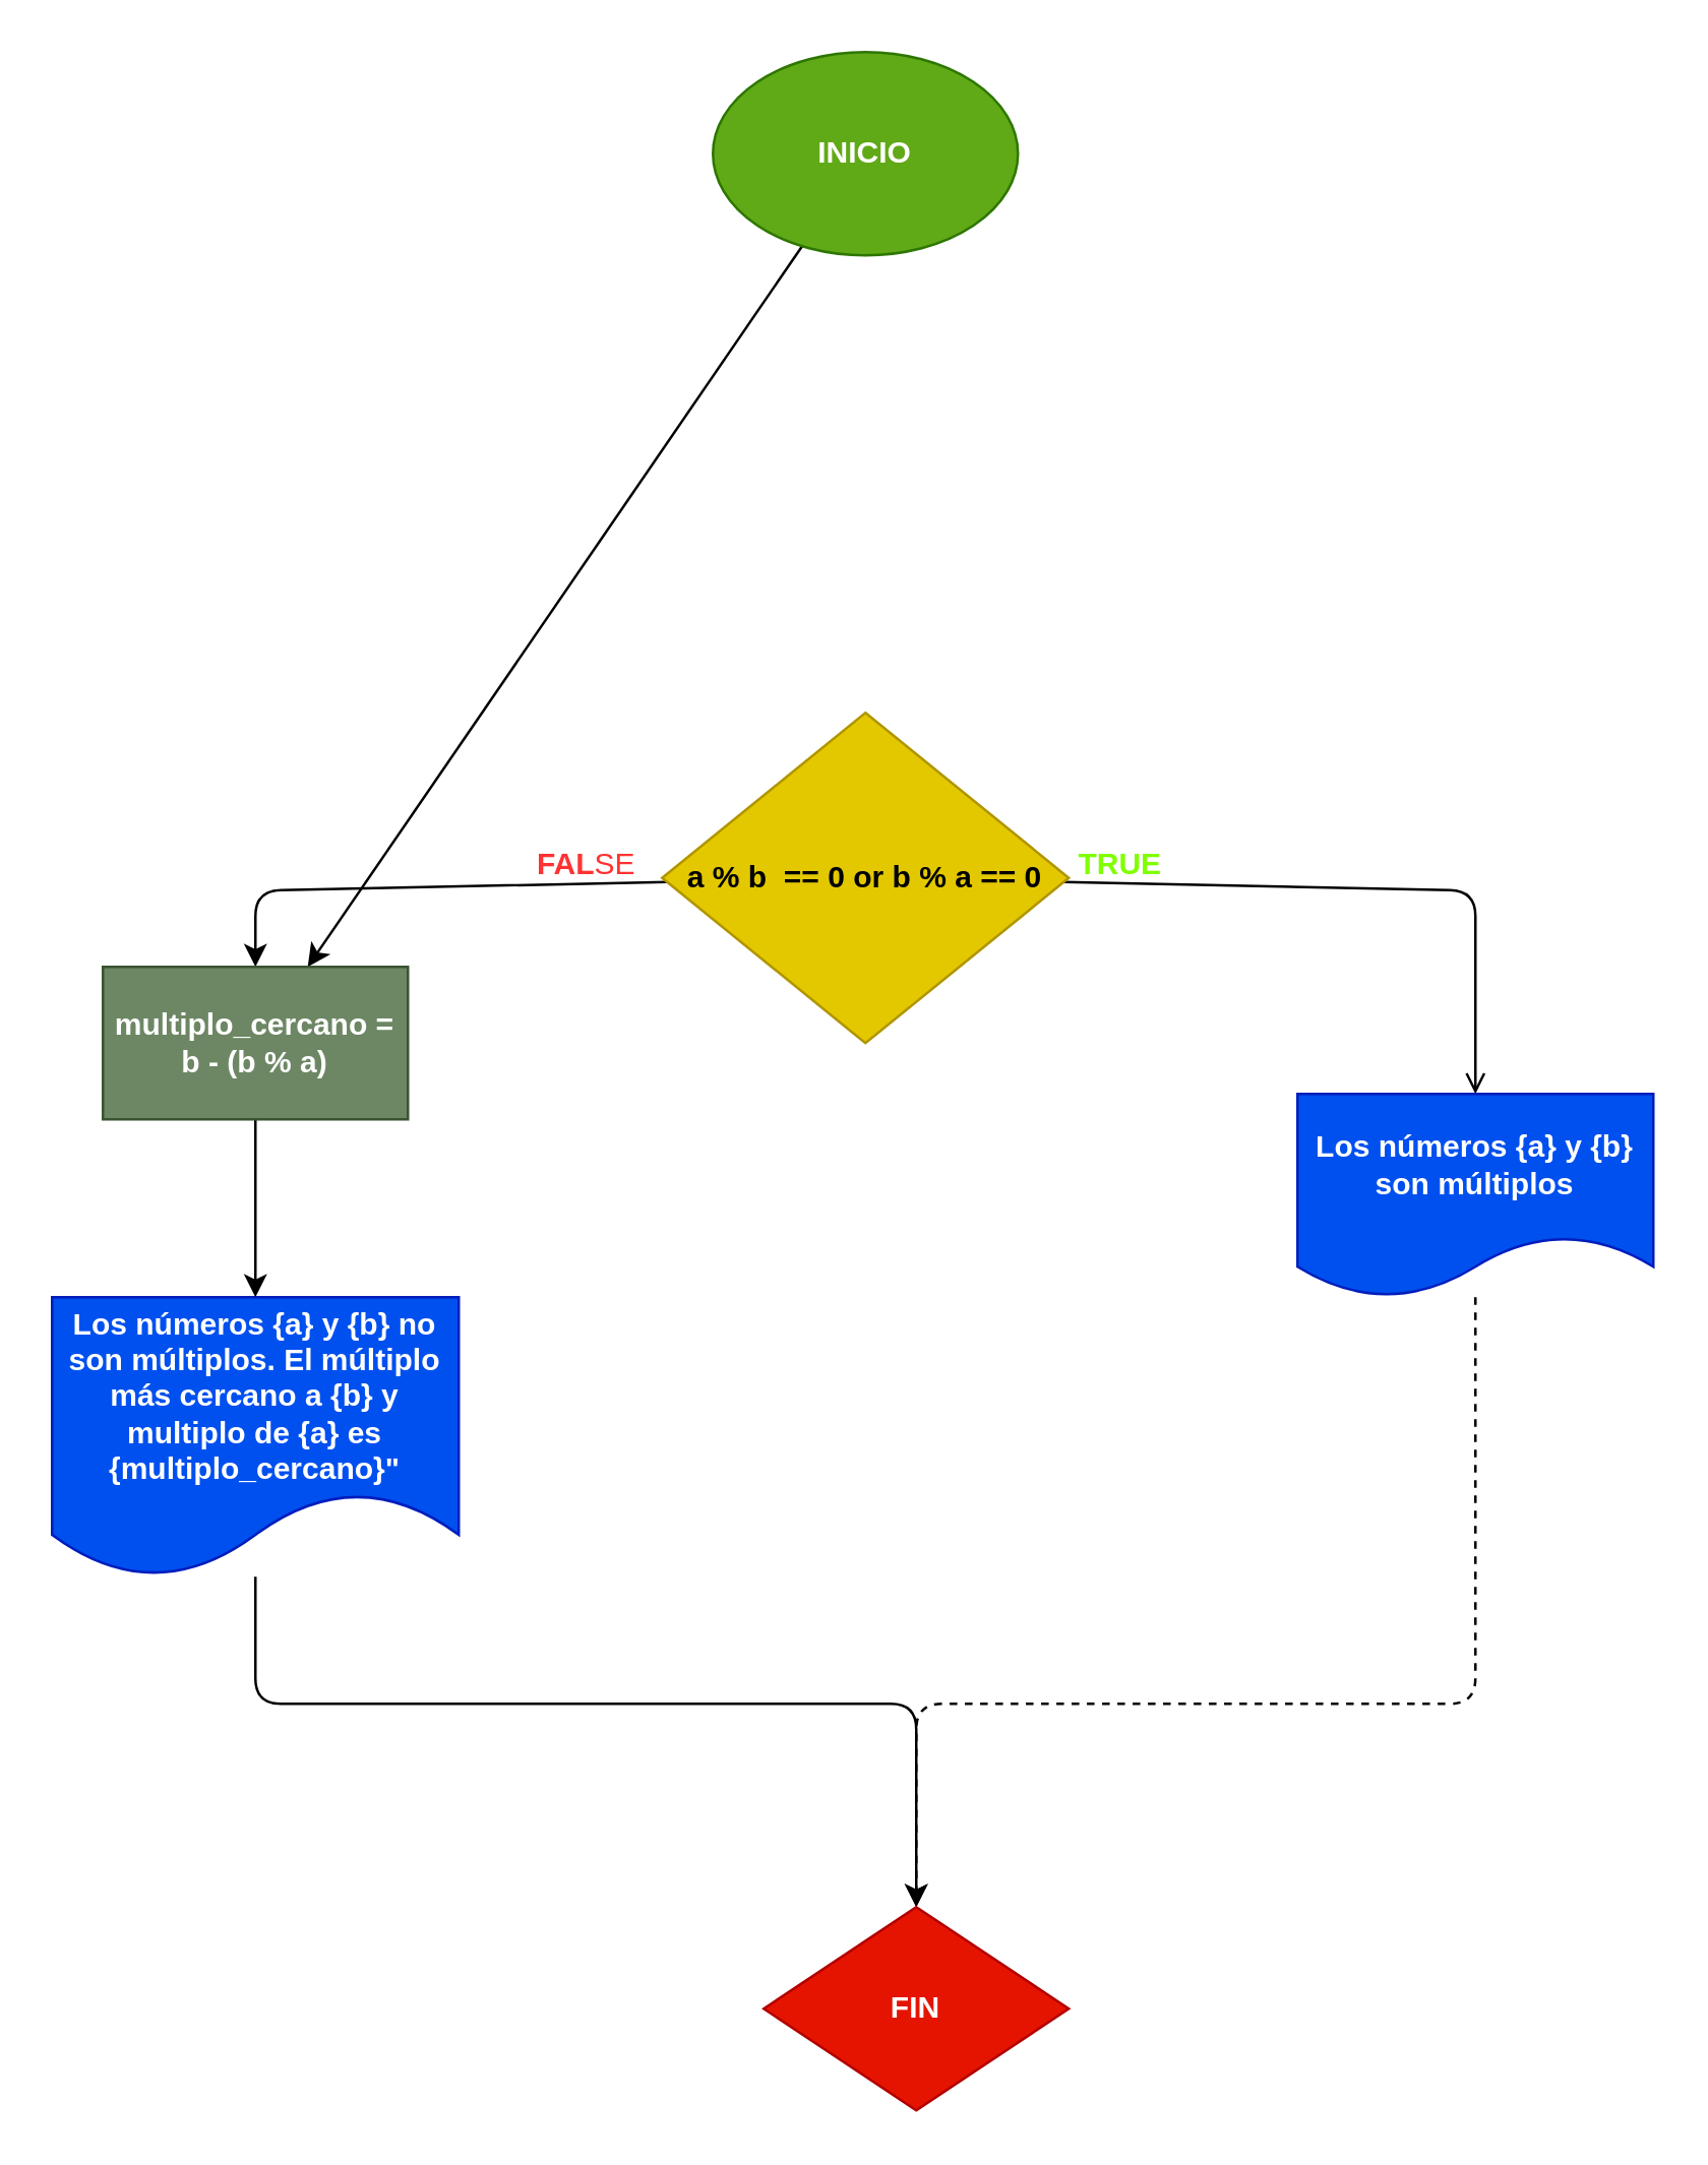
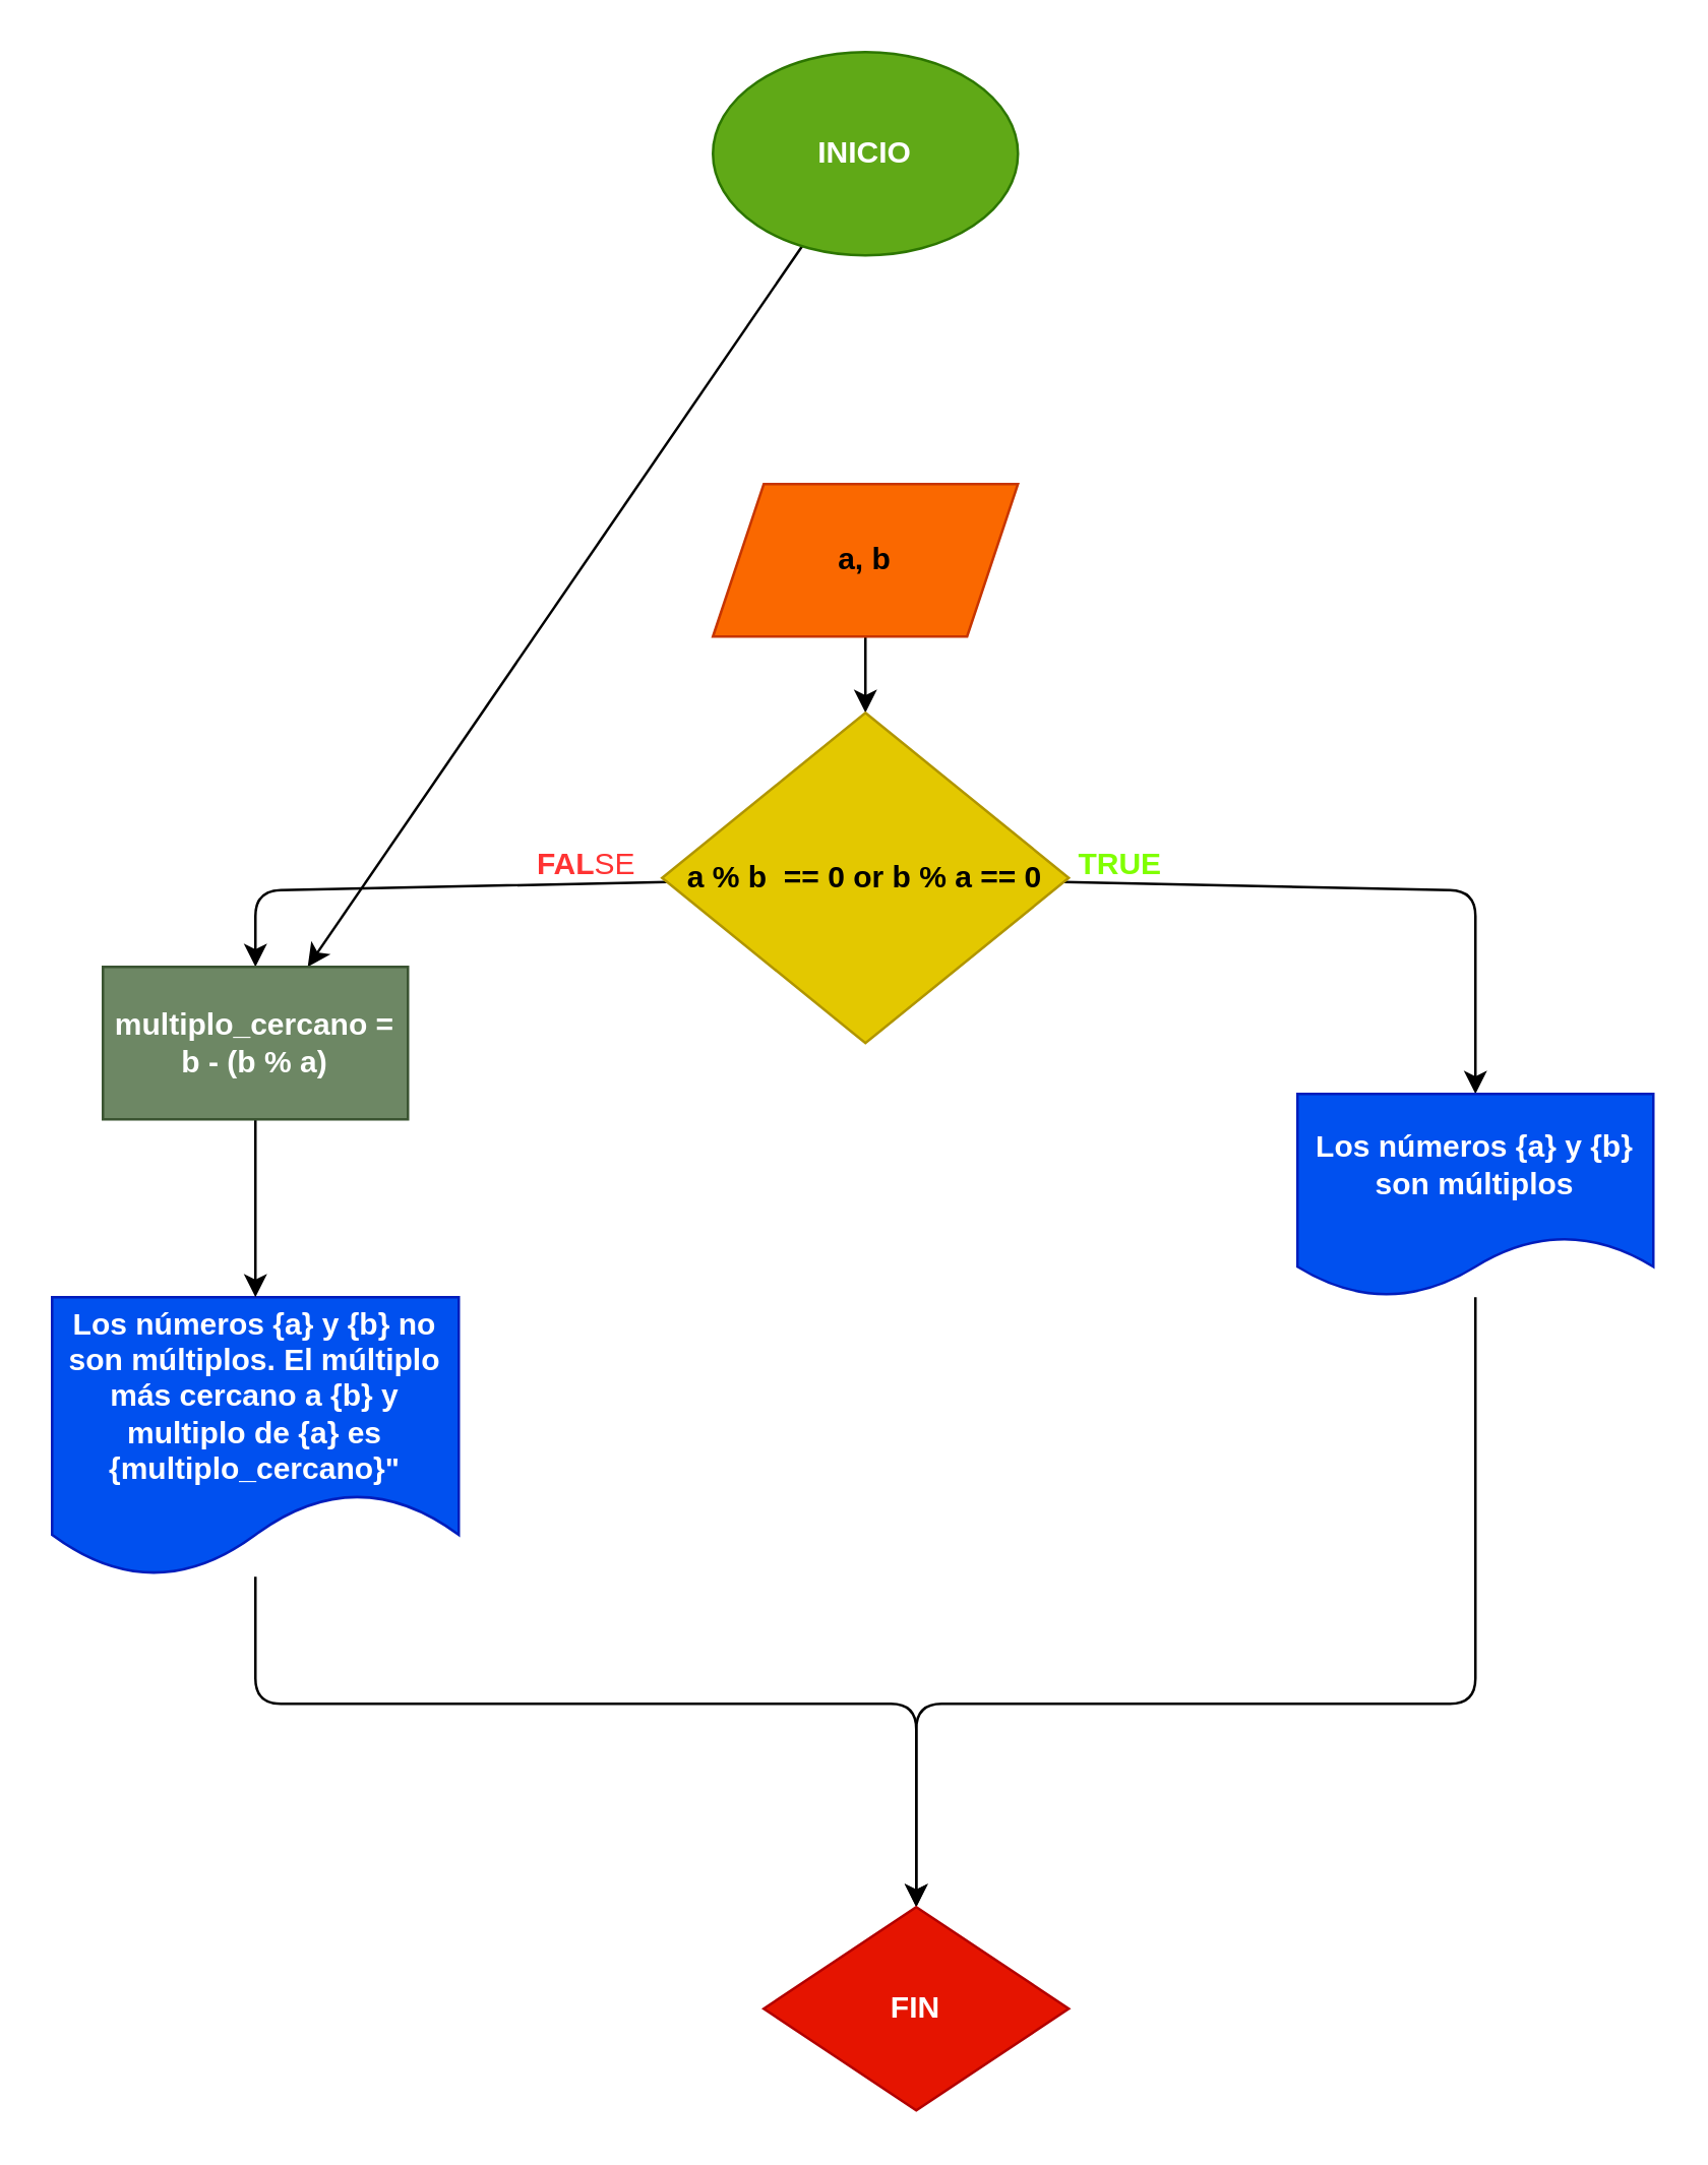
  <mxCell id="0" />
  <mxCell id="1" parent="0" />
  <mxCell id="2" value="" style="edgeStyle=none;html=1;" edge="1" parent="1" source="3" target="14"><mxGeometry relative="1" as="geometry" /></mxCell>
  <mxCell id="3" value="&lt;b&gt;INICIO&lt;/b&gt;" style="ellipse;whiteSpace=wrap;html=1;fillColor=#60a917;fontColor=#ffffff;strokeColor=#2D7600;" vertex="1" parent="1"><mxGeometry x="280" y="20" width="120" height="80" as="geometry" /></mxCell>
- <mxCell id="6" value="" style="edgeStyle=none;html=1;entryX=0.5;entryY=0;entryDx=0;entryDy=0;endArrow=open;" edge="1" parent="1" source="8" target="10"><mxGeometry relative="1" as="geometry"><Array as="points"><mxPoint x="580" y="350" /></Array></mxGeometry></mxCell>
+ <mxCell id="4" value="" style="edgeStyle=none;html=1;" edge="1" parent="1" source="5" target="8"><mxGeometry relative="1" as="geometry" /></mxCell>
+ <mxCell id="5" value="&lt;b&gt;a, b&lt;/b&gt;" style="shape=parallelogram;perimeter=parallelogramPerimeter;whiteSpace=wrap;html=1;fixedSize=1;fillColor=#fa6800;strokeColor=#C73500;fontColor=#000000;" vertex="1" parent="1"><mxGeometry x="280" y="190" width="120" height="60" as="geometry" /></mxCell>
+ <mxCell id="6" value="" style="edgeStyle=none;html=1;entryX=0.5;entryY=0;entryDx=0;entryDy=0;" edge="1" parent="1" source="8" target="10"><mxGeometry relative="1" as="geometry"><Array as="points"><mxPoint x="580" y="350" /></Array></mxGeometry></mxCell>
  <mxCell id="7" value="" style="edgeStyle=none;html=1;" edge="1" parent="1" source="8" target="14"><mxGeometry relative="1" as="geometry"><mxPoint x="90" y="410" as="targetPoint" /><Array as="points"><mxPoint x="100" y="350" /></Array></mxGeometry></mxCell>
  <mxCell id="8" value="&lt;b&gt;a % b&amp;nbsp; == 0 or&amp;nbsp;b % a == 0&lt;br&gt;&lt;/b&gt;" style="rhombus;whiteSpace=wrap;html=1;fillColor=#e3c800;strokeColor=#B09500;fontColor=#000000;" vertex="1" parent="1"><mxGeometry x="260" y="280" width="160" height="130" as="geometry" /></mxCell>
- <mxCell id="9" style="edgeStyle=none;html=1;entryX=0.5;entryY=0;entryDx=0;entryDy=0;dashed=1;" edge="1" parent="1" source="10" target="15"><mxGeometry relative="1" as="geometry"><Array as="points"><mxPoint x="580" y="670" /><mxPoint x="360" y="670" /></Array></mxGeometry></mxCell>
+ <mxCell id="9" style="edgeStyle=none;html=1;entryX=0.5;entryY=0;entryDx=0;entryDy=0;" edge="1" parent="1" source="10" target="15"><mxGeometry relative="1" as="geometry"><Array as="points"><mxPoint x="580" y="670" /><mxPoint x="360" y="670" /></Array></mxGeometry></mxCell>
  <mxCell id="10" value="&lt;b&gt;Los números {a} y {b} son múltiplos&lt;/b&gt;" style="shape=document;whiteSpace=wrap;html=1;boundedLbl=1;fillColor=#0050ef;strokeColor=#001DBC;fontColor=#ffffff;" vertex="1" parent="1"><mxGeometry x="510" y="430" width="140" height="80" as="geometry" /></mxCell>
  <mxCell id="11" style="edgeStyle=none;html=1;entryX=0.5;entryY=0;entryDx=0;entryDy=0;" edge="1" parent="1" source="12" target="15"><mxGeometry relative="1" as="geometry"><mxPoint x="360" y="710" as="targetPoint" /><Array as="points"><mxPoint x="100" y="670" /><mxPoint x="360" y="670" /></Array></mxGeometry></mxCell>
  <mxCell id="12" value="&lt;b&gt;Los números {a} y {b} no son múltiplos. El múltiplo más cercano a {b} y multiplo de {a} es {multiplo_cercano}&quot;&lt;/b&gt;" style="shape=document;whiteSpace=wrap;html=1;boundedLbl=1;fillColor=#0050ef;strokeColor=#001DBC;fontColor=#ffffff;" vertex="1" parent="1"><mxGeometry x="20" y="510" width="160" height="110" as="geometry" /></mxCell>
  <mxCell id="13" style="edgeStyle=none;html=1;" edge="1" parent="1" source="14" target="12"><mxGeometry relative="1" as="geometry" /></mxCell>
  <mxCell id="14" value="&lt;b&gt;multiplo_cercano = b - (b % a)&lt;/b&gt;" style="rounded=0;whiteSpace=wrap;html=1;fillColor=#6d8764;fontColor=#ffffff;strokeColor=#3A5431;" vertex="1" parent="1"><mxGeometry x="40" y="380" width="120" height="60" as="geometry" /></mxCell>
  <mxCell id="15" value="&lt;b&gt;FIN&lt;/b&gt;" style="rhombus;whiteSpace=wrap;html=1;fillColor=#e51400;fontColor=#ffffff;strokeColor=#B20000;" vertex="1" parent="1"><mxGeometry x="300" y="750" width="120" height="80" as="geometry" /></mxCell>
  <mxCell id="16" value="&lt;b&gt;&lt;font color=&quot;#80ff00&quot;&gt;TRUE&lt;/font&gt;&lt;/b&gt;" style="text;html=1;align=center;verticalAlign=middle;resizable=0;points=[];autosize=1;strokeColor=none;fillColor=none;" vertex="1" parent="1"><mxGeometry x="410" y="325" width="60" height="30" as="geometry" /></mxCell>
  <mxCell id="17" value="&lt;font color=&quot;#ff3333&quot;&gt;&lt;b&gt;FAL&lt;/b&gt;SE&lt;/font&gt;" style="text;html=1;align=center;verticalAlign=middle;resizable=0;points=[];autosize=1;strokeColor=none;fillColor=none;fontColor=#80FF00;" vertex="1" parent="1"><mxGeometry x="200" y="325" width="60" height="30" as="geometry" /></mxCell>
